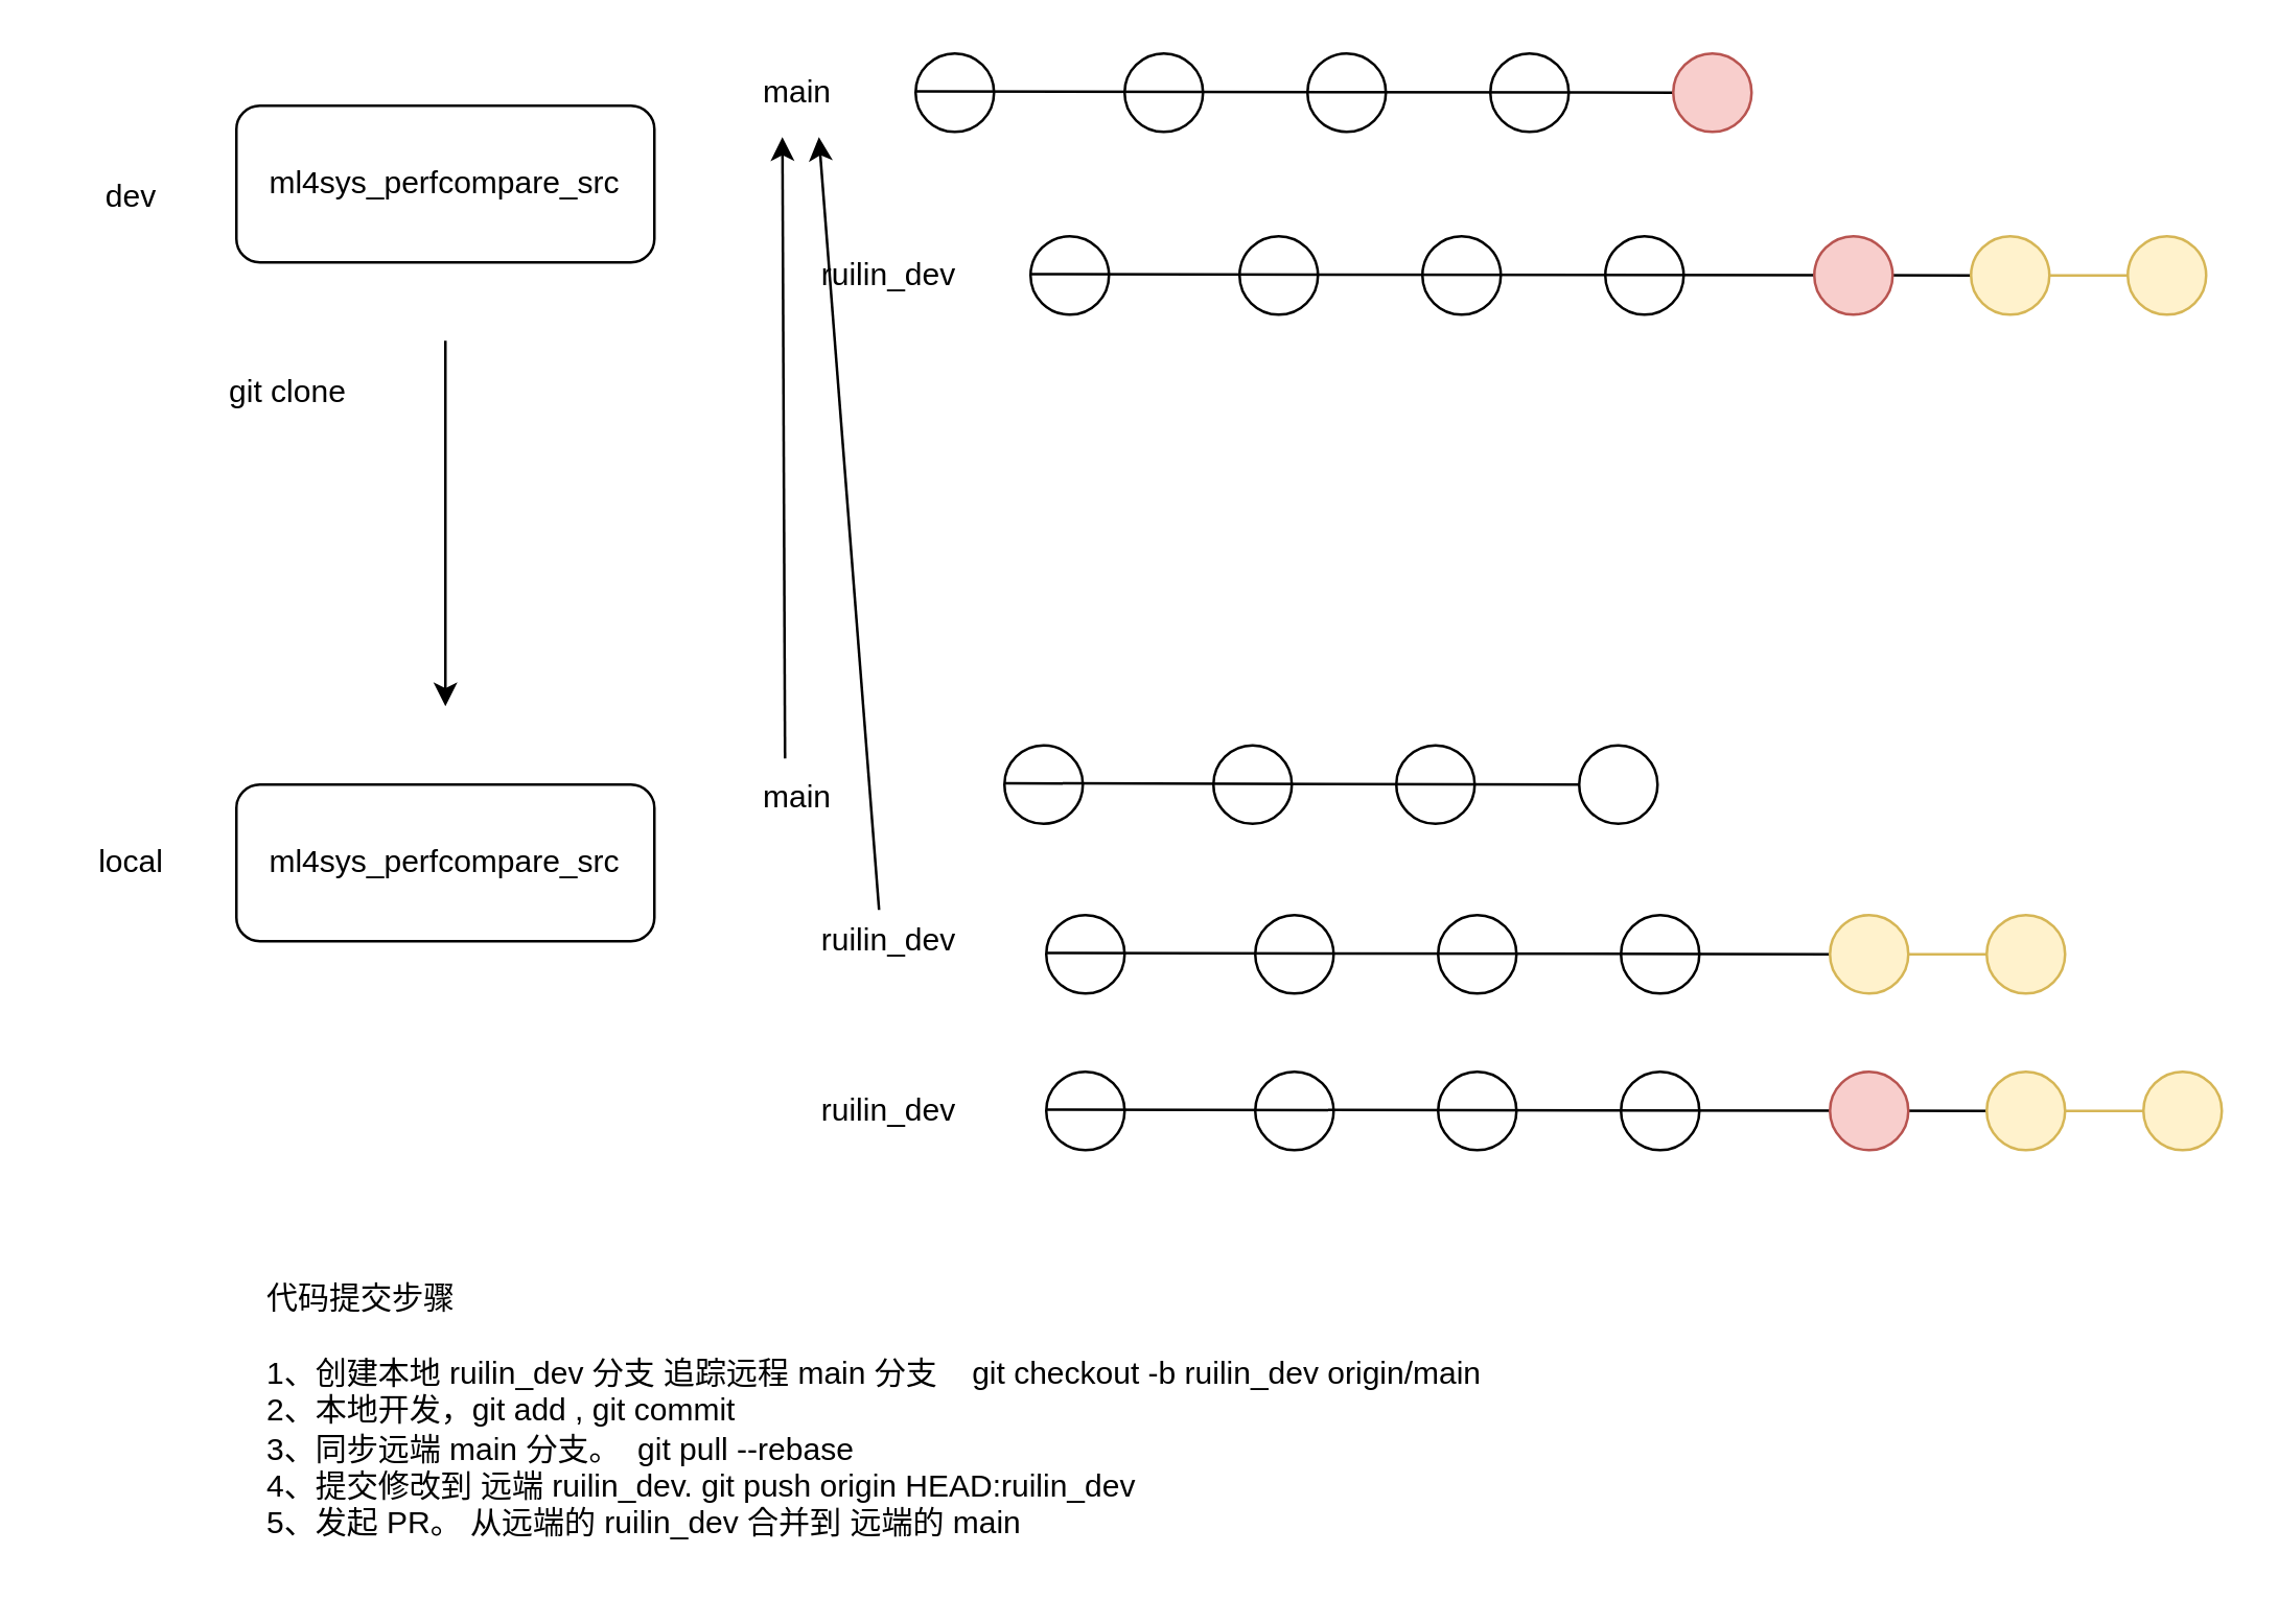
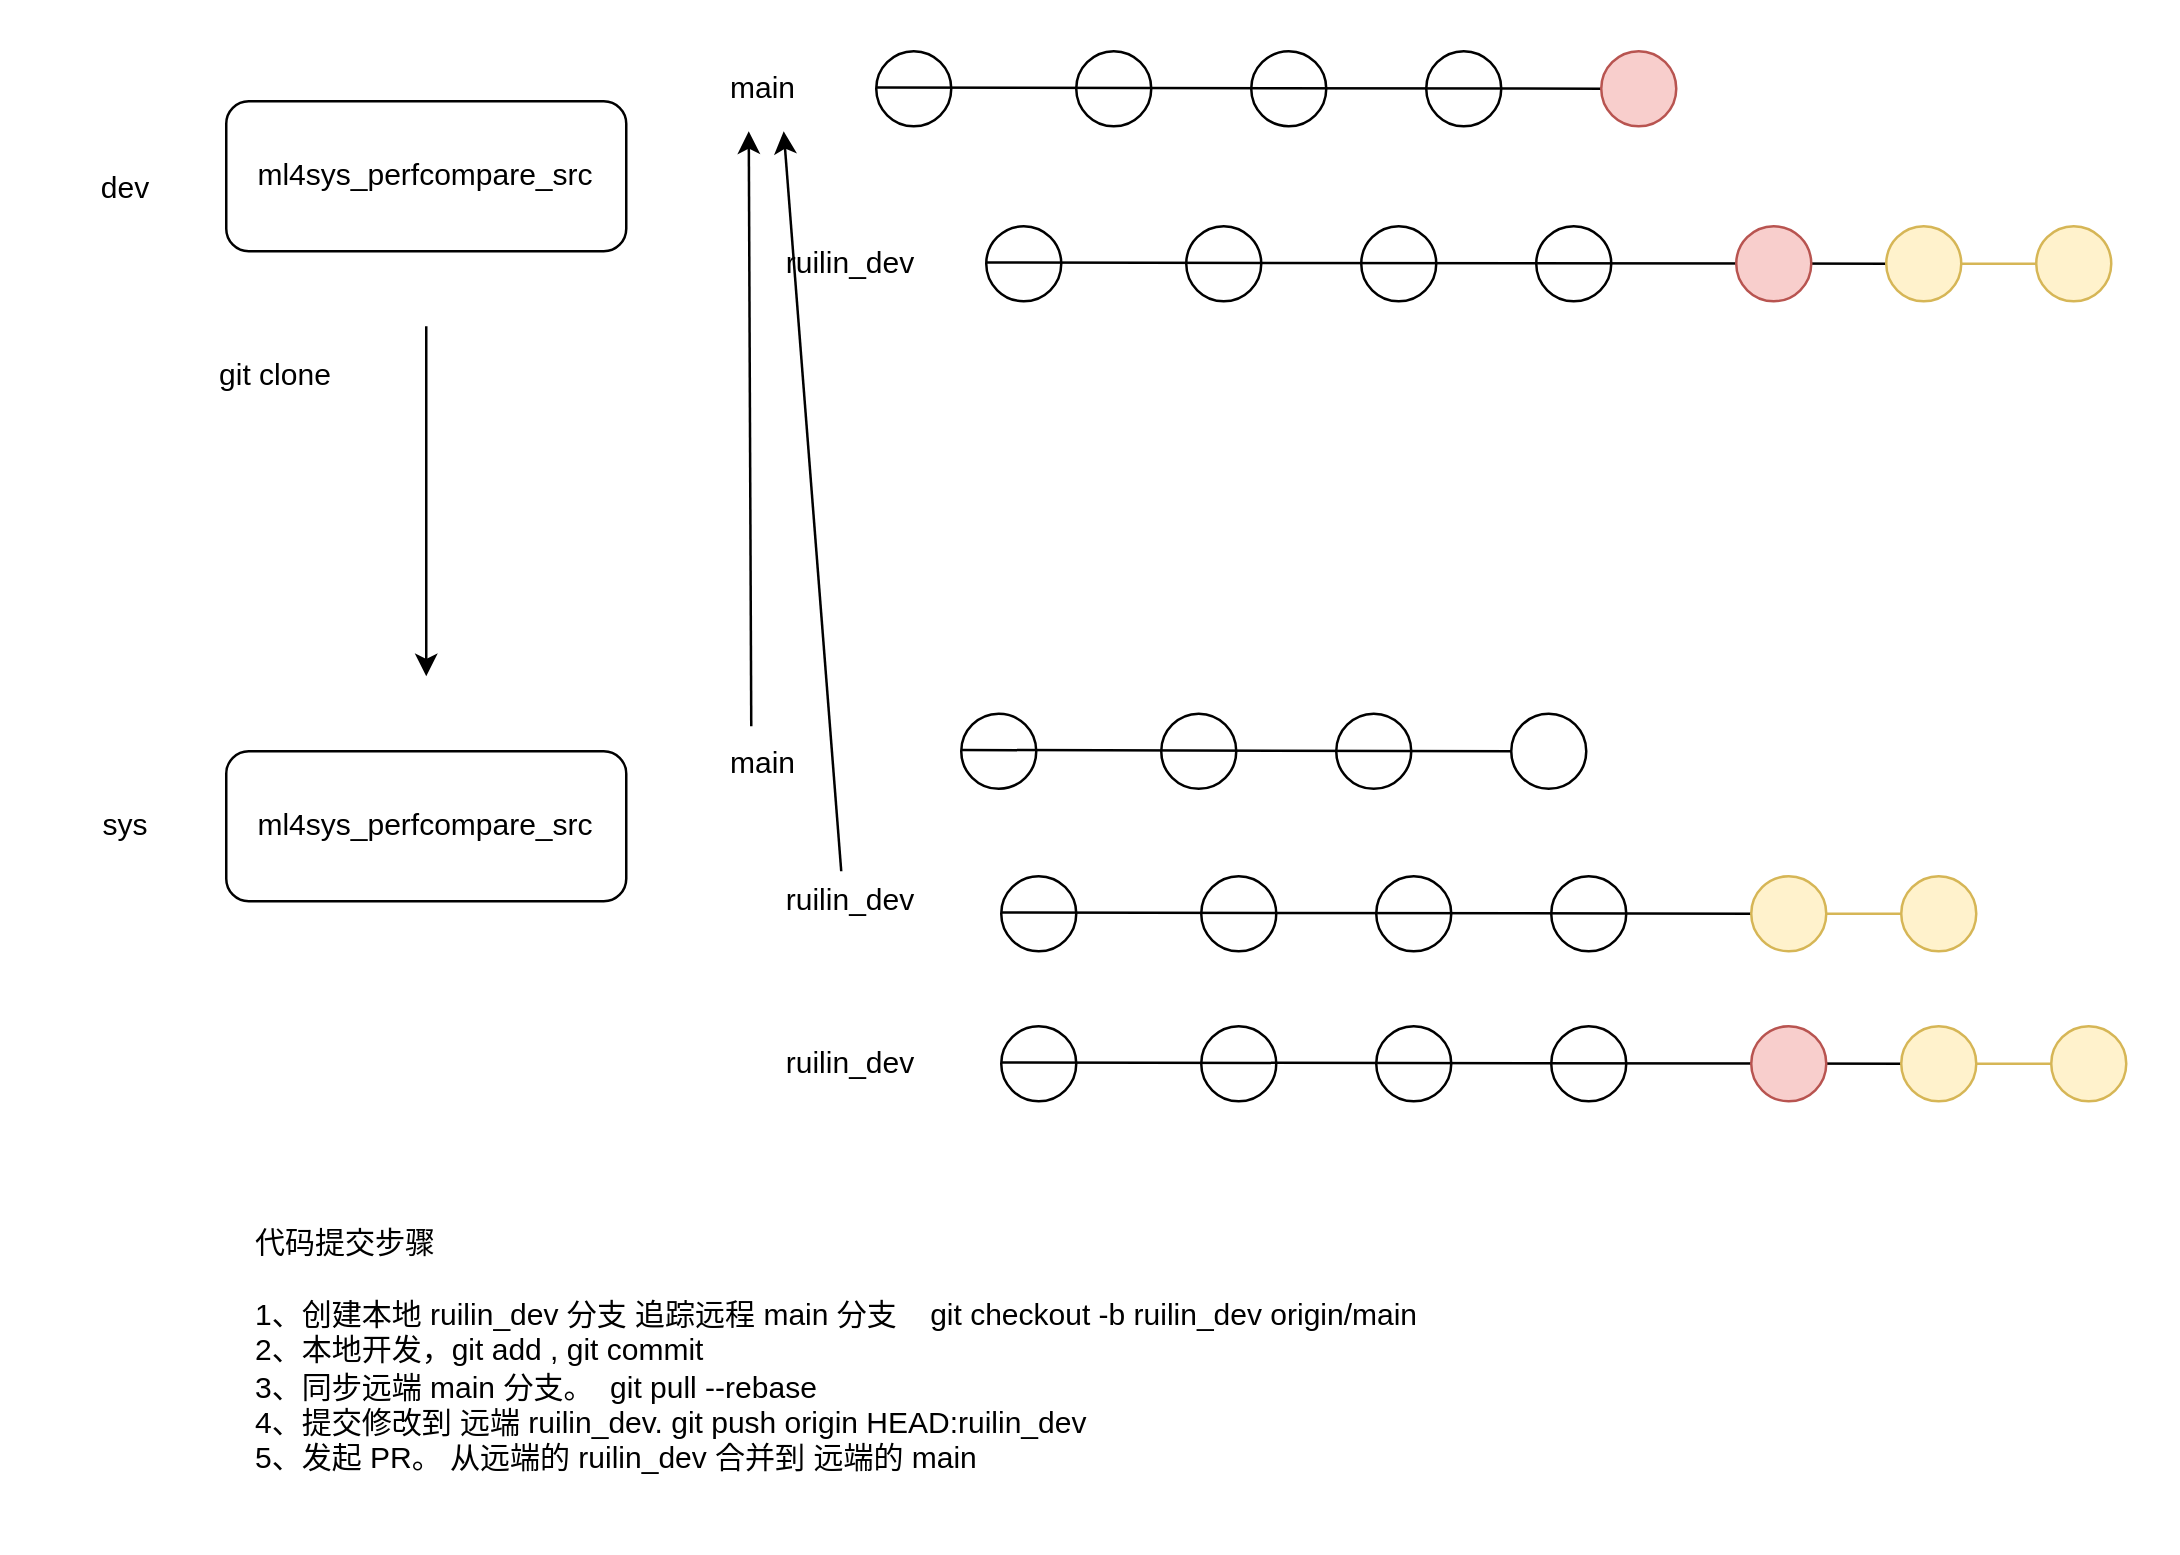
  <mxCell id="0" />
  <mxCell id="1" parent="0" />
  <mxCell id="2" value="ml4sys_perfcompare_src" style="rounded=1;whiteSpace=wrap;html=1;" vertex="1" parent="1"><mxGeometry x="90" y="40" width="160" height="60" as="geometry" /></mxCell>
  <mxCell id="3" value="ml4sys_perfcompare_src" style="rounded=1;whiteSpace=wrap;html=1;" vertex="1" parent="1"><mxGeometry x="90" y="300" width="160" height="60" as="geometry" /></mxCell>
  <mxCell id="4" value="" style="ellipse;whiteSpace=wrap;html=1;aspect=fixed;" vertex="1" parent="1"><mxGeometry x="350" y="20" width="30" height="30" as="geometry" /></mxCell>
  <mxCell id="5" value="dev" style="text;html=1;strokeColor=none;fillColor=none;align=center;verticalAlign=middle;whiteSpace=wrap;rounded=0;" vertex="1" parent="1"><mxGeometry x="20" y="60" width="60" height="30" as="geometry" /></mxCell>
- <mxCell id="6" value="local" style="text;html=1;strokeColor=none;fillColor=none;align=center;verticalAlign=middle;whiteSpace=wrap;rounded=0;" vertex="1" parent="1"><mxGeometry x="20" y="315" width="60" height="30" as="geometry" /></mxCell>
+ <mxCell id="6" value="sys" style="text;html=1;strokeColor=none;fillColor=none;align=center;verticalAlign=middle;whiteSpace=wrap;rounded=0;" vertex="1" parent="1"><mxGeometry x="20" y="315" width="60" height="30" as="geometry" /></mxCell>
  <mxCell id="7" value="main" style="text;html=1;strokeColor=none;fillColor=none;align=center;verticalAlign=middle;whiteSpace=wrap;rounded=0;" vertex="1" parent="1"><mxGeometry x="275" y="20" width="60" height="30" as="geometry" /></mxCell>
  <mxCell id="8" value="ruilin_dev" style="text;html=1;strokeColor=none;fillColor=none;align=center;verticalAlign=middle;whiteSpace=wrap;rounded=0;" vertex="1" parent="1"><mxGeometry x="310" y="90" width="60" height="30" as="geometry" /></mxCell>
  <mxCell id="9" value="" style="endArrow=classic;html=1;rounded=0;" edge="1" parent="1"><mxGeometry width="50" height="50" relative="1" as="geometry"><mxPoint x="170" y="130" as="sourcePoint" /><mxPoint x="170" y="270" as="targetPoint" /></mxGeometry></mxCell>
  <mxCell id="10" value="git clone" style="text;html=1;strokeColor=none;fillColor=none;align=center;verticalAlign=middle;whiteSpace=wrap;rounded=0;" vertex="1" parent="1"><mxGeometry x="80" y="135" width="60" height="30" as="geometry" /></mxCell>
  <mxCell id="11" value="" style="ellipse;whiteSpace=wrap;html=1;aspect=fixed;" vertex="1" parent="1"><mxGeometry x="430" y="20" width="30" height="30" as="geometry" /></mxCell>
  <mxCell id="12" value="" style="ellipse;whiteSpace=wrap;html=1;aspect=fixed;" vertex="1" parent="1"><mxGeometry x="500" y="20" width="30" height="30" as="geometry" /></mxCell>
  <mxCell id="13" value="" style="endArrow=none;html=1;rounded=0;fillColor=#f8cecc;strokeColor=#b85450;" edge="1" parent="1" source="34"><mxGeometry width="50" height="50" relative="1" as="geometry"><mxPoint x="350" y="34.5" as="sourcePoint" /><mxPoint x="670" y="35" as="targetPoint" /></mxGeometry></mxCell>
  <mxCell id="14" value="" style="ellipse;whiteSpace=wrap;html=1;aspect=fixed;" vertex="1" parent="1"><mxGeometry x="570" y="20" width="30" height="30" as="geometry" /></mxCell>
  <mxCell id="15" value="main" style="text;html=1;strokeColor=none;fillColor=none;align=center;verticalAlign=middle;whiteSpace=wrap;rounded=0;" vertex="1" parent="1"><mxGeometry x="275" y="290" width="60" height="30" as="geometry" /></mxCell>
  <mxCell id="16" value="ruilin_dev" style="text;html=1;strokeColor=none;fillColor=none;align=center;verticalAlign=middle;whiteSpace=wrap;rounded=0;" vertex="1" parent="1"><mxGeometry x="310" y="345" width="60" height="30" as="geometry" /></mxCell>
  <mxCell id="17" value="" style="endArrow=classic;html=1;rounded=0;entryX=0.4;entryY=1.067;entryDx=0;entryDy=0;entryPerimeter=0;" edge="1" parent="1" target="7"><mxGeometry width="50" height="50" relative="1" as="geometry"><mxPoint x="300" y="290" as="sourcePoint" /><mxPoint x="350" y="240" as="targetPoint" /></mxGeometry></mxCell>
  <mxCell id="18" value="" style="endArrow=classic;html=1;rounded=0;entryX=0.633;entryY=1.067;entryDx=0;entryDy=0;entryPerimeter=0;" edge="1" parent="1" target="7"><mxGeometry width="50" height="50" relative="1" as="geometry"><mxPoint x="336" y="347.99" as="sourcePoint" /><mxPoint x="335" y="109.99" as="targetPoint" /></mxGeometry></mxCell>
  <mxCell id="19" value="代码提交步骤&lt;br&gt;&lt;br&gt;1、创建本地 ruilin_dev 分支 追踪远程 main 分支&amp;nbsp; &amp;nbsp; git checkout -b ruilin_dev origin/main&lt;br&gt;2、本地开发，git add , git commit&amp;nbsp;&lt;br&gt;3、同步远端 main 分支。&amp;nbsp; git pull --rebase&lt;br&gt;4、提交修改到 远端 ruilin_dev. git push origin HEAD:ruilin_dev&lt;br&gt;5、发起 PR。 从远端的 ruilin_dev 合并到 远端的 main" style="text;html=1;strokeColor=none;fillColor=none;align=left;verticalAlign=middle;whiteSpace=wrap;rounded=0;" vertex="1" parent="1"><mxGeometry x="100" y="480" width="570" height="120" as="geometry" /></mxCell>
  <mxCell id="20" value="" style="ellipse;whiteSpace=wrap;html=1;aspect=fixed;" vertex="1" parent="1"><mxGeometry x="384" y="285" width="30" height="30" as="geometry" /></mxCell>
  <mxCell id="21" value="" style="ellipse;whiteSpace=wrap;html=1;aspect=fixed;" vertex="1" parent="1"><mxGeometry x="464" y="285" width="30" height="30" as="geometry" /></mxCell>
  <mxCell id="22" value="" style="ellipse;whiteSpace=wrap;html=1;aspect=fixed;" vertex="1" parent="1"><mxGeometry x="534" y="285" width="30" height="30" as="geometry" /></mxCell>
  <mxCell id="23" value="" style="endArrow=none;html=1;rounded=0;" edge="1" parent="1" target="24"><mxGeometry width="50" height="50" relative="1" as="geometry"><mxPoint x="384" y="299.5" as="sourcePoint" /><mxPoint x="764" y="299.5" as="targetPoint" /></mxGeometry></mxCell>
  <mxCell id="24" value="" style="ellipse;whiteSpace=wrap;html=1;aspect=fixed;" vertex="1" parent="1"><mxGeometry x="604" y="285" width="30" height="30" as="geometry" /></mxCell>
  <mxCell id="25" value="" style="ellipse;whiteSpace=wrap;html=1;aspect=fixed;" vertex="1" parent="1"><mxGeometry x="400" y="350" width="30" height="30" as="geometry" /></mxCell>
  <mxCell id="26" value="" style="ellipse;whiteSpace=wrap;html=1;aspect=fixed;" vertex="1" parent="1"><mxGeometry x="480" y="350" width="30" height="30" as="geometry" /></mxCell>
  <mxCell id="27" value="" style="ellipse;whiteSpace=wrap;html=1;aspect=fixed;" vertex="1" parent="1"><mxGeometry x="550" y="350" width="30" height="30" as="geometry" /></mxCell>
  <mxCell id="28" value="" style="endArrow=none;html=1;rounded=0;fillColor=#fff2cc;strokeColor=#d6b656;" edge="1" parent="1" source="31"><mxGeometry width="50" height="50" relative="1" as="geometry"><mxPoint x="400" y="364.5" as="sourcePoint" /><mxPoint x="760" y="365" as="targetPoint" /></mxGeometry></mxCell>
  <mxCell id="29" value="" style="ellipse;whiteSpace=wrap;html=1;aspect=fixed;" vertex="1" parent="1"><mxGeometry x="620" y="350" width="30" height="30" as="geometry" /></mxCell>
  <mxCell id="30" value="" style="endArrow=none;html=1;rounded=0;" edge="1" parent="1" target="31"><mxGeometry width="50" height="50" relative="1" as="geometry"><mxPoint x="400" y="364.5" as="sourcePoint" /><mxPoint x="760" y="365" as="targetPoint" /></mxGeometry></mxCell>
  <mxCell id="31" value="" style="ellipse;whiteSpace=wrap;html=1;aspect=fixed;fillColor=#fff2cc;strokeColor=#d6b656;" vertex="1" parent="1"><mxGeometry x="700" y="350" width="30" height="30" as="geometry" /></mxCell>
  <mxCell id="32" value="" style="ellipse;whiteSpace=wrap;html=1;aspect=fixed;fillColor=#fff2cc;strokeColor=#d6b656;" vertex="1" parent="1"><mxGeometry x="760" y="350" width="30" height="30" as="geometry" /></mxCell>
  <mxCell id="33" value="" style="endArrow=none;html=1;rounded=0;" edge="1" parent="1" target="34"><mxGeometry width="50" height="50" relative="1" as="geometry"><mxPoint x="350" y="34.5" as="sourcePoint" /><mxPoint x="670" y="35" as="targetPoint" /></mxGeometry></mxCell>
  <mxCell id="34" value="" style="ellipse;whiteSpace=wrap;html=1;aspect=fixed;fillColor=#f8cecc;strokeColor=#b85450;" vertex="1" parent="1"><mxGeometry x="640" y="20" width="30" height="30" as="geometry" /></mxCell>
  <mxCell id="35" value="" style="ellipse;whiteSpace=wrap;html=1;aspect=fixed;" vertex="1" parent="1"><mxGeometry x="400" y="410" width="30" height="30" as="geometry" /></mxCell>
  <mxCell id="36" value="" style="ellipse;whiteSpace=wrap;html=1;aspect=fixed;" vertex="1" parent="1"><mxGeometry x="480" y="410" width="30" height="30" as="geometry" /></mxCell>
  <mxCell id="37" value="" style="ellipse;whiteSpace=wrap;html=1;aspect=fixed;" vertex="1" parent="1"><mxGeometry x="550" y="410" width="30" height="30" as="geometry" /></mxCell>
  <mxCell id="38" value="" style="endArrow=none;html=1;rounded=0;fillColor=#fff2cc;strokeColor=#d6b656;" edge="1" parent="1" source="41"><mxGeometry width="50" height="50" relative="1" as="geometry"><mxPoint x="460" y="424.5" as="sourcePoint" /><mxPoint x="820" y="425" as="targetPoint" /></mxGeometry></mxCell>
  <mxCell id="39" value="" style="ellipse;whiteSpace=wrap;html=1;aspect=fixed;" vertex="1" parent="1"><mxGeometry x="620" y="410" width="30" height="30" as="geometry" /></mxCell>
  <mxCell id="40" value="" style="endArrow=none;html=1;rounded=0;" edge="1" parent="1" target="41"><mxGeometry width="50" height="50" relative="1" as="geometry"><mxPoint x="400" y="424.5" as="sourcePoint" /><mxPoint x="760" y="425" as="targetPoint" /></mxGeometry></mxCell>
  <mxCell id="41" value="" style="ellipse;whiteSpace=wrap;html=1;aspect=fixed;fillColor=#fff2cc;strokeColor=#d6b656;" vertex="1" parent="1"><mxGeometry x="760" y="410" width="30" height="30" as="geometry" /></mxCell>
  <mxCell id="42" value="" style="ellipse;whiteSpace=wrap;html=1;aspect=fixed;fillColor=#fff2cc;strokeColor=#d6b656;" vertex="1" parent="1"><mxGeometry x="820" y="410" width="30" height="30" as="geometry" /></mxCell>
  <mxCell id="43" value="" style="ellipse;whiteSpace=wrap;html=1;aspect=fixed;fillColor=#f8cecc;strokeColor=#b85450;" vertex="1" parent="1"><mxGeometry x="700" y="410" width="30" height="30" as="geometry" /></mxCell>
  <mxCell id="44" value="" style="ellipse;whiteSpace=wrap;html=1;aspect=fixed;" vertex="1" parent="1"><mxGeometry x="394" y="90" width="30" height="30" as="geometry" /></mxCell>
  <mxCell id="45" value="" style="ellipse;whiteSpace=wrap;html=1;aspect=fixed;" vertex="1" parent="1"><mxGeometry x="474" y="90" width="30" height="30" as="geometry" /></mxCell>
  <mxCell id="46" value="" style="ellipse;whiteSpace=wrap;html=1;aspect=fixed;" vertex="1" parent="1"><mxGeometry x="544" y="90" width="30" height="30" as="geometry" /></mxCell>
  <mxCell id="47" value="" style="endArrow=none;html=1;rounded=0;fillColor=#fff2cc;strokeColor=#d6b656;" edge="1" parent="1" source="50"><mxGeometry width="50" height="50" relative="1" as="geometry"><mxPoint x="454" y="104.5" as="sourcePoint" /><mxPoint x="814" y="105" as="targetPoint" /></mxGeometry></mxCell>
  <mxCell id="48" value="" style="ellipse;whiteSpace=wrap;html=1;aspect=fixed;" vertex="1" parent="1"><mxGeometry x="614" y="90" width="30" height="30" as="geometry" /></mxCell>
  <mxCell id="49" value="" style="endArrow=none;html=1;rounded=0;" edge="1" parent="1" target="50"><mxGeometry width="50" height="50" relative="1" as="geometry"><mxPoint x="394" y="104.5" as="sourcePoint" /><mxPoint x="754" y="105" as="targetPoint" /></mxGeometry></mxCell>
  <mxCell id="50" value="" style="ellipse;whiteSpace=wrap;html=1;aspect=fixed;fillColor=#fff2cc;strokeColor=#d6b656;" vertex="1" parent="1"><mxGeometry x="754" y="90" width="30" height="30" as="geometry" /></mxCell>
  <mxCell id="51" value="" style="ellipse;whiteSpace=wrap;html=1;aspect=fixed;fillColor=#fff2cc;strokeColor=#d6b656;" vertex="1" parent="1"><mxGeometry x="814" y="90" width="30" height="30" as="geometry" /></mxCell>
  <mxCell id="52" value="" style="ellipse;whiteSpace=wrap;html=1;aspect=fixed;fillColor=#f8cecc;strokeColor=#b85450;" vertex="1" parent="1"><mxGeometry x="694" y="90" width="30" height="30" as="geometry" /></mxCell>
  <mxCell id="53" value="ruilin_dev" style="text;html=1;strokeColor=none;fillColor=none;align=center;verticalAlign=middle;whiteSpace=wrap;rounded=0;" vertex="1" parent="1"><mxGeometry x="310" y="410" width="60" height="30" as="geometry" /></mxCell>
